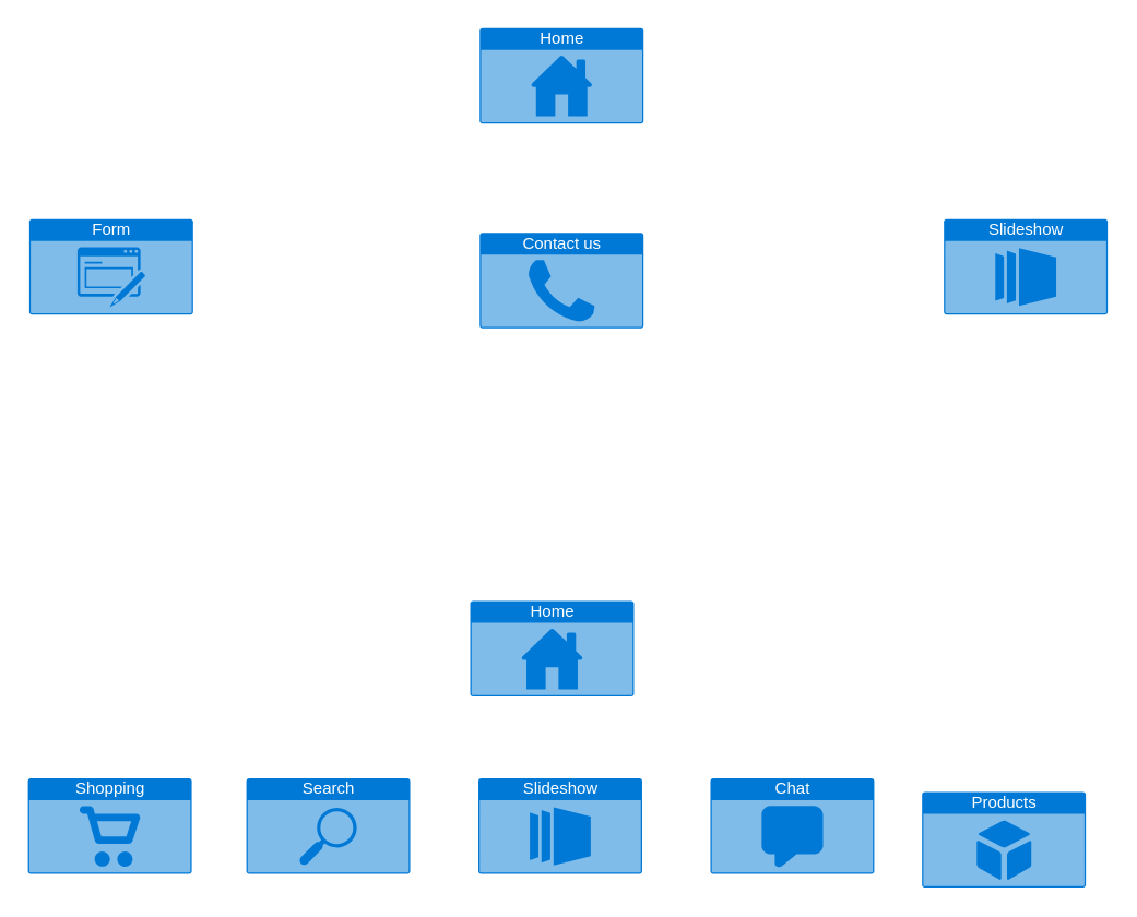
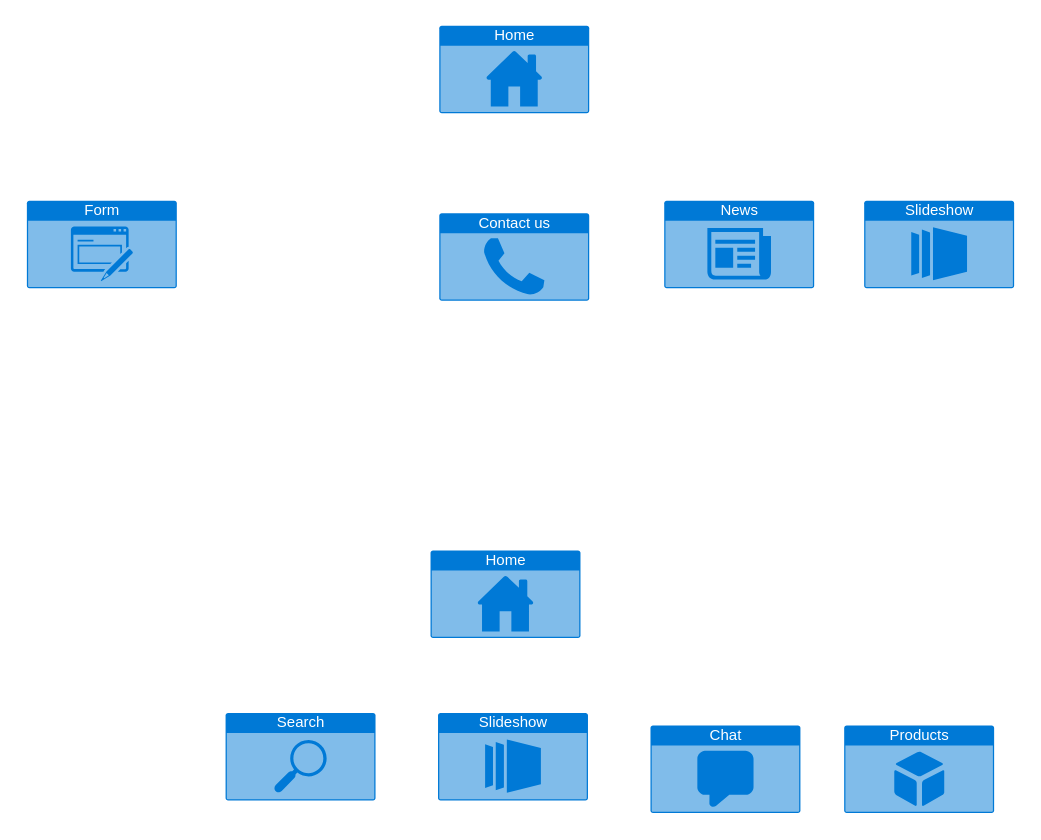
  <mxCell id="0" />
  <mxCell id="1" parent="0" />
  <mxCell id="2" value="Home" style="html=1;strokeColor=none;fillColor=#0079D6;labelPosition=center;verticalLabelPosition=middle;verticalAlign=top;align=center;fontSize=12;outlineConnect=0;spacingTop=-6;fontColor=#FFFFFF;shape=mxgraph.sitemap.home;" vertex="1" parent="1"><mxGeometry x="351" y="20" width="120" height="70" as="geometry" /></mxCell>
- <mxCell id="3" value="Chat" style="html=1;strokeColor=none;fillColor=#0079D6;labelPosition=center;verticalLabelPosition=middle;verticalAlign=top;align=center;fontSize=12;outlineConnect=0;spacingTop=-6;fontColor=#FFFFFF;shape=mxgraph.sitemap.chat;" vertex="1" parent="1"><mxGeometry x="520" y="570" width="120" height="70" as="geometry" /></mxCell>
+ <mxCell id="3" value="Chat" style="html=1;strokeColor=none;fillColor=#0079D6;labelPosition=center;verticalLabelPosition=middle;verticalAlign=top;align=center;fontSize=12;outlineConnect=0;spacingTop=-6;fontColor=#FFFFFF;shape=mxgraph.sitemap.chat;" vertex="1" parent="1"><mxGeometry x="520" y="580" width="120" height="70" as="geometry" /></mxCell>
  <mxCell id="4" value="Form" style="html=1;strokeColor=none;fillColor=#0079D6;labelPosition=center;verticalLabelPosition=middle;verticalAlign=top;align=center;fontSize=12;outlineConnect=0;spacingTop=-6;fontColor=#FFFFFF;shape=mxgraph.sitemap.form;" vertex="1" parent="1"><mxGeometry x="21" y="160" width="120" height="70" as="geometry" /></mxCell>
+ <mxCell id="5" value="News" style="html=1;strokeColor=none;fillColor=#0079D6;labelPosition=center;verticalLabelPosition=middle;verticalAlign=top;align=center;fontSize=12;outlineConnect=0;spacingTop=-6;fontColor=#FFFFFF;shape=mxgraph.sitemap.news;" vertex="1" parent="1"><mxGeometry x="531" y="160" width="120" height="70" as="geometry" /></mxCell>
  <mxCell id="6" value="Search" style="html=1;strokeColor=none;fillColor=#0079D6;labelPosition=center;verticalLabelPosition=middle;verticalAlign=top;align=center;fontSize=12;outlineConnect=0;spacingTop=-6;fontColor=#FFFFFF;shape=mxgraph.sitemap.search;" vertex="1" parent="1"><mxGeometry x="180" y="570" width="120" height="70" as="geometry" /></mxCell>
  <mxCell id="7" value="Slideshow" style="html=1;strokeColor=none;fillColor=#0079D6;labelPosition=center;verticalLabelPosition=middle;verticalAlign=top;align=center;fontSize=12;outlineConnect=0;spacingTop=-6;fontColor=#FFFFFF;shape=mxgraph.sitemap.slideshow;" vertex="1" parent="1"><mxGeometry x="691" y="160" width="120" height="70" as="geometry" /></mxCell>
  <mxCell id="8" value="Contact us" style="html=1;strokeColor=none;fillColor=#0079D6;labelPosition=center;verticalLabelPosition=middle;verticalAlign=top;align=center;fontSize=12;outlineConnect=0;spacingTop=-6;fontColor=#FFFFFF;shape=mxgraph.sitemap.contact_us;" vertex="1" parent="1"><mxGeometry x="351" y="170" width="120" height="70" as="geometry" /></mxCell>
  <mxCell id="9" value="Home" style="html=1;strokeColor=none;fillColor=#0079D6;labelPosition=center;verticalLabelPosition=middle;verticalAlign=top;align=center;fontSize=12;outlineConnect=0;spacingTop=-6;fontColor=#FFFFFF;shape=mxgraph.sitemap.home;" vertex="1" parent="1"><mxGeometry x="344" y="440" width="120" height="70" as="geometry" /></mxCell>
  <mxCell id="10" value="Slideshow" style="html=1;strokeColor=none;fillColor=#0079D6;labelPosition=center;verticalLabelPosition=middle;verticalAlign=top;align=center;fontSize=12;outlineConnect=0;spacingTop=-6;fontColor=#FFFFFF;shape=mxgraph.sitemap.slideshow;" vertex="1" parent="1"><mxGeometry x="350" y="570" width="120" height="70" as="geometry" /></mxCell>
  <mxCell id="11" value="Products" style="html=1;strokeColor=none;fillColor=#0079D6;labelPosition=center;verticalLabelPosition=middle;verticalAlign=top;align=center;fontSize=12;outlineConnect=0;spacingTop=-6;fontColor=#FFFFFF;shape=mxgraph.sitemap.products;" vertex="1" parent="1"><mxGeometry x="675" y="580" width="120" height="70" as="geometry" /></mxCell>
- <mxCell id="12" value="Shopping" style="html=1;strokeColor=none;fillColor=#0079D6;labelPosition=center;verticalLabelPosition=middle;verticalAlign=top;align=center;fontSize=12;outlineConnect=0;spacingTop=-6;fontColor=#FFFFFF;shape=mxgraph.sitemap.shopping;" vertex="1" parent="1"><mxGeometry x="20" y="570" width="120" height="70" as="geometry" /></mxCell>
